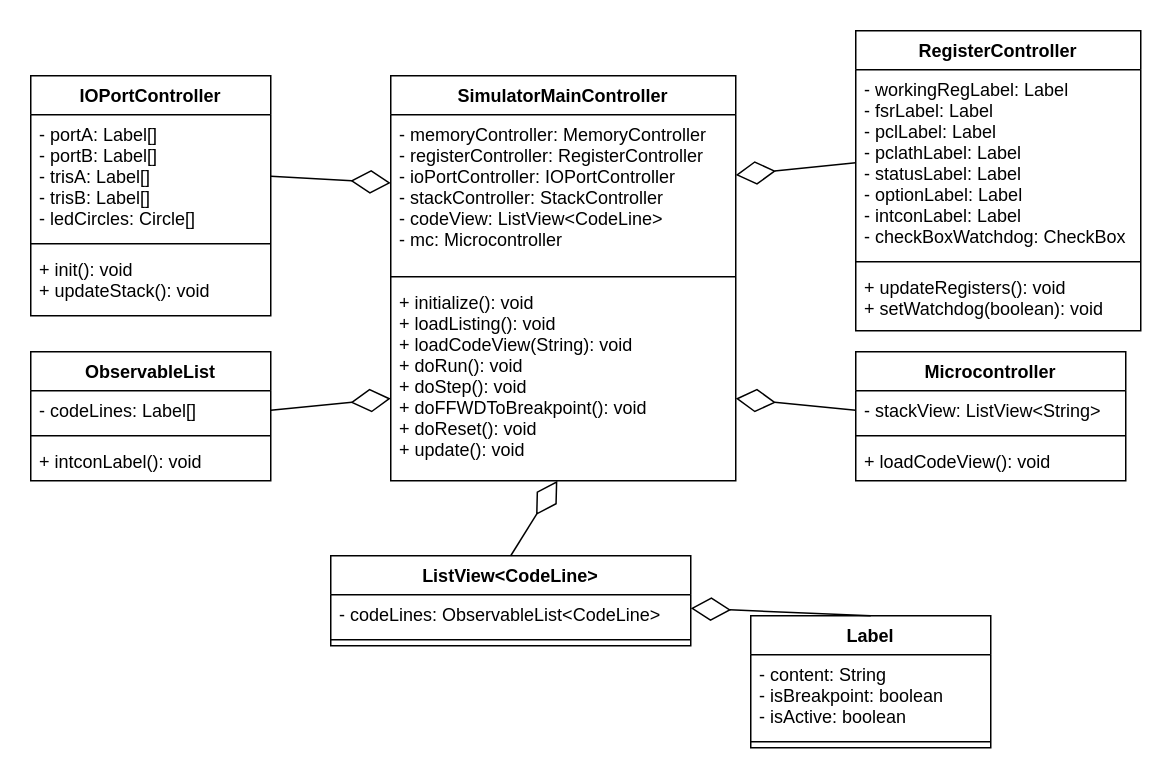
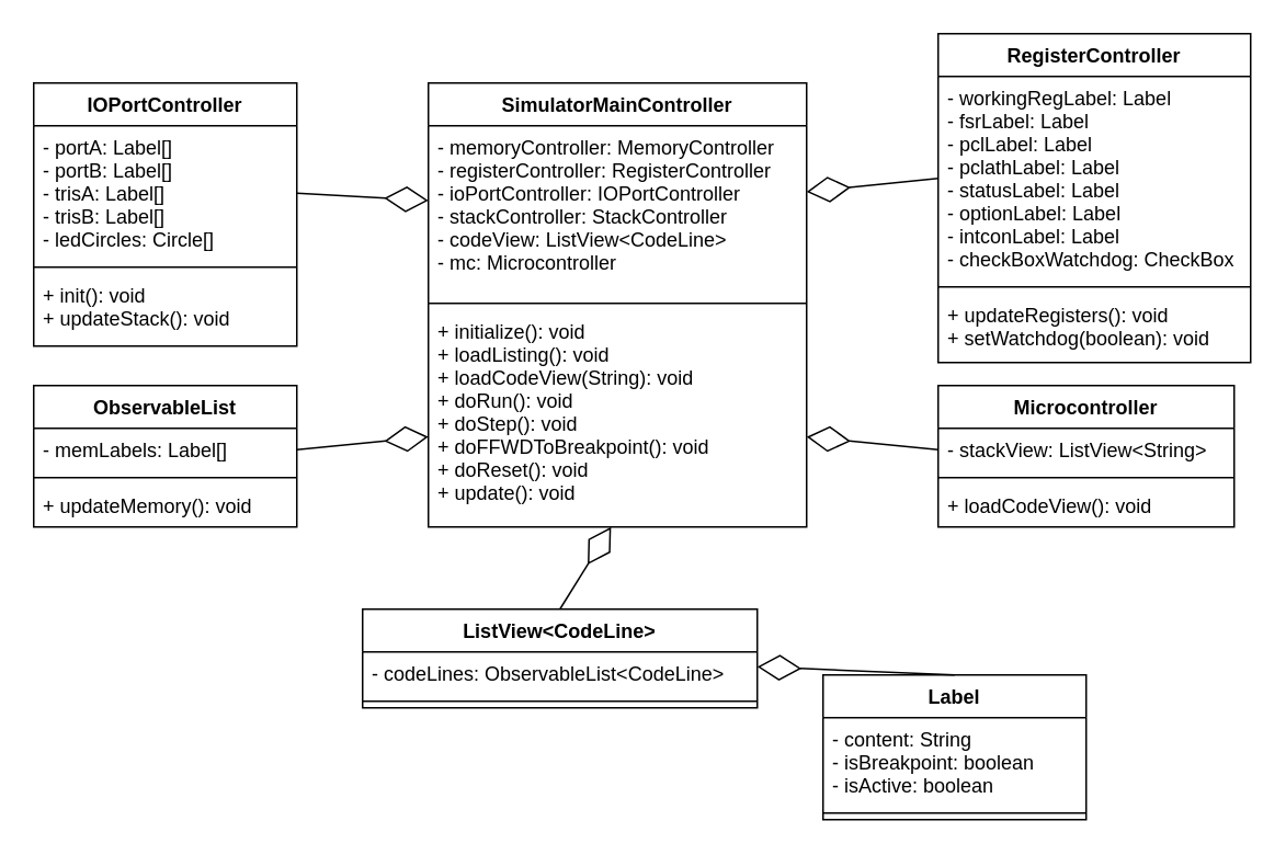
  <mxCell id="0" />
  <mxCell id="1" parent="0" />
  <mxCell id="2" value="SimulatorMainController" style="swimlane;fontStyle=1;align=center;verticalAlign=top;childLayout=stackLayout;horizontal=1;startSize=26;horizontalStack=0;resizeParent=1;resizeParentMax=0;resizeLast=0;collapsible=1;marginBottom=0;" parent="1" vertex="1"><mxGeometry x="260" y="50" width="230" height="270" as="geometry" /></mxCell>
  <mxCell id="3" value="- memoryController: MemoryController&#10;- registerController: RegisterController&#10;- ioPortController: IOPortController&#10;- stackController: StackController&#10;- codeView: ListView&lt;CodeLine&gt;&#10;- mc: Microcontroller" style="text;strokeColor=none;fillColor=none;align=left;verticalAlign=top;spacingLeft=4;spacingRight=4;overflow=hidden;rotatable=0;points=[[0,0.5],[1,0.5]];portConstraint=eastwest;" parent="2" vertex="1"><mxGeometry y="26" width="230" height="104" as="geometry" /></mxCell>
  <mxCell id="4" value="" style="line;strokeWidth=1;fillColor=none;align=left;verticalAlign=middle;spacingTop=-1;spacingLeft=3;spacingRight=3;rotatable=0;labelPosition=right;points=[];portConstraint=eastwest;" parent="2" vertex="1"><mxGeometry y="130" width="230" height="8" as="geometry" /></mxCell>
  <mxCell id="5" value="+ initialize(): void&#10;+ loadListing(): void&#10;+ loadCodeView(String): void&#10;+ doRun(): void&#10;+ doStep(): void&#10;+ doFFWDToBreakpoint(): void&#10;+ doReset(): void&#10;+ update(): void&#10;&#10;" style="text;strokeColor=none;fillColor=none;align=left;verticalAlign=top;spacingLeft=4;spacingRight=4;overflow=hidden;rotatable=0;points=[[0,0.5],[1,0.5]];portConstraint=eastwest;" parent="2" vertex="1"><mxGeometry y="138" width="230" height="132" as="geometry" /></mxCell>
  <mxCell id="6" value="IOPortController" style="swimlane;fontStyle=1;align=center;verticalAlign=top;childLayout=stackLayout;horizontal=1;startSize=26;horizontalStack=0;resizeParent=1;resizeParentMax=0;resizeLast=0;collapsible=1;marginBottom=0;" parent="1" vertex="1"><mxGeometry y="50" width="160" height="160" as="geometry" x="20" /></mxCell>
  <mxCell id="7" value="- portA: Label[]&#10;- portB: Label[]&#10;- trisA: Label[]&#10;- trisB: Label[]&#10;- ledCircles: Circle[]" style="text;strokeColor=none;fillColor=none;align=left;verticalAlign=top;spacingLeft=4;spacingRight=4;overflow=hidden;rotatable=0;points=[[0,0.5],[1,0.5]];portConstraint=eastwest;" parent="6" vertex="1"><mxGeometry y="26" width="160" height="82" as="geometry" /></mxCell>
  <mxCell id="8" value="" style="line;strokeWidth=1;fillColor=none;align=left;verticalAlign=middle;spacingTop=-1;spacingLeft=3;spacingRight=3;rotatable=0;labelPosition=right;points=[];portConstraint=eastwest;" parent="6" vertex="1"><mxGeometry y="108" width="160" height="8" as="geometry" /></mxCell>
  <mxCell id="9" value="+ init(): void&#10;+ updateStack(): void" style="text;strokeColor=none;fillColor=none;align=left;verticalAlign=top;spacingLeft=4;spacingRight=4;overflow=hidden;rotatable=0;points=[[0,0.5],[1,0.5]];portConstraint=eastwest;" parent="6" vertex="1"><mxGeometry y="116" width="160" height="44" as="geometry" /></mxCell>
  <mxCell id="10" value="ObservableList" style="swimlane;fontStyle=1;align=center;verticalAlign=top;childLayout=stackLayout;horizontal=1;startSize=26;horizontalStack=0;resizeParent=1;resizeParentMax=0;resizeLast=0;collapsible=1;marginBottom=0;" parent="1" vertex="1"><mxGeometry y="234" width="160" height="86" as="geometry" x="20" /></mxCell>
- <mxCell id="11" value="- codeLines: Label[]" style="text;strokeColor=none;fillColor=none;align=left;verticalAlign=top;spacingLeft=4;spacingRight=4;overflow=hidden;rotatable=0;points=[[0,0.5],[1,0.5]];portConstraint=eastwest;" parent="10" vertex="1"><mxGeometry y="26" width="160" height="26" as="geometry" /></mxCell>
+ <mxCell id="11" value="- memLabels: Label[]" style="text;strokeColor=none;fillColor=none;align=left;verticalAlign=top;spacingLeft=4;spacingRight=4;overflow=hidden;rotatable=0;points=[[0,0.5],[1,0.5]];portConstraint=eastwest;" parent="10" vertex="1"><mxGeometry y="26" width="160" height="26" as="geometry" /></mxCell>
  <mxCell id="12" value="" style="line;strokeWidth=1;fillColor=none;align=left;verticalAlign=middle;spacingTop=-1;spacingLeft=3;spacingRight=3;rotatable=0;labelPosition=right;points=[];portConstraint=eastwest;" parent="10" vertex="1"><mxGeometry y="52" width="160" height="8" as="geometry" /></mxCell>
- <mxCell id="13" value="+ intconLabel(): void" style="text;strokeColor=none;fillColor=none;align=left;verticalAlign=top;spacingLeft=4;spacingRight=4;overflow=hidden;rotatable=0;points=[[0,0.5],[1,0.5]];portConstraint=eastwest;" parent="10" vertex="1"><mxGeometry y="60" width="160" height="26" as="geometry" /></mxCell>
+ <mxCell id="13" value="+ updateMemory(): void" style="text;strokeColor=none;fillColor=none;align=left;verticalAlign=top;spacingLeft=4;spacingRight=4;overflow=hidden;rotatable=0;points=[[0,0.5],[1,0.5]];portConstraint=eastwest;" parent="10" vertex="1"><mxGeometry y="60" width="160" height="26" as="geometry" /></mxCell>
  <mxCell id="14" value="RegisterController" style="swimlane;fontStyle=1;align=center;verticalAlign=top;childLayout=stackLayout;horizontal=1;startSize=26;horizontalStack=0;resizeParent=1;resizeParentMax=0;resizeLast=0;collapsible=1;marginBottom=0;" parent="1" vertex="1"><mxGeometry x="570" y="20" width="190" height="200" as="geometry" /></mxCell>
  <mxCell id="15" value="- workingRegLabel: Label&#10;- fsrLabel: Label&#10;- pclLabel: Label&#10;- pclathLabel: Label&#10;- statusLabel: Label&#10;- optionLabel: Label&#10;- intconLabel: Label&#10;- checkBoxWatchdog: CheckBox" style="text;strokeColor=none;fillColor=none;align=left;verticalAlign=top;spacingLeft=4;spacingRight=4;overflow=hidden;rotatable=0;points=[[0,0.5],[1,0.5]];portConstraint=eastwest;" parent="14" vertex="1"><mxGeometry y="26" width="190" height="124" as="geometry" /></mxCell>
  <mxCell id="16" value="" style="line;strokeWidth=1;fillColor=none;align=left;verticalAlign=middle;spacingTop=-1;spacingLeft=3;spacingRight=3;rotatable=0;labelPosition=right;points=[];portConstraint=eastwest;" parent="14" vertex="1"><mxGeometry y="150" width="190" height="8" as="geometry" /></mxCell>
  <mxCell id="17" value="+ updateRegisters(): void&#10;+ setWatchdog(boolean): void" style="text;strokeColor=none;fillColor=none;align=left;verticalAlign=top;spacingLeft=4;spacingRight=4;overflow=hidden;rotatable=0;points=[[0,0.5],[1,0.5]];portConstraint=eastwest;" parent="14" vertex="1"><mxGeometry y="158" width="190" height="42" as="geometry" /></mxCell>
  <mxCell id="18" value="Microcontroller" style="swimlane;fontStyle=1;align=center;verticalAlign=top;childLayout=stackLayout;horizontal=1;startSize=26;horizontalStack=0;resizeParent=1;resizeParentMax=0;resizeLast=0;collapsible=1;marginBottom=0;" parent="1" vertex="1"><mxGeometry x="570" y="234" width="180" height="86" as="geometry" /></mxCell>
  <mxCell id="19" value="- stackView: ListView&lt;String&gt;" style="text;strokeColor=none;fillColor=none;align=left;verticalAlign=top;spacingLeft=4;spacingRight=4;overflow=hidden;rotatable=0;points=[[0,0.5],[1,0.5]];portConstraint=eastwest;" parent="18" vertex="1"><mxGeometry y="26" width="180" height="26" as="geometry" /></mxCell>
  <mxCell id="20" value="" style="line;strokeWidth=1;fillColor=none;align=left;verticalAlign=middle;spacingTop=-1;spacingLeft=3;spacingRight=3;rotatable=0;labelPosition=right;points=[];portConstraint=eastwest;" parent="18" vertex="1"><mxGeometry y="52" width="180" height="8" as="geometry" /></mxCell>
  <mxCell id="21" value="+ loadCodeView(): void" style="text;strokeColor=none;fillColor=none;align=left;verticalAlign=top;spacingLeft=4;spacingRight=4;overflow=hidden;rotatable=0;points=[[0,0.5],[1,0.5]];portConstraint=eastwest;" parent="18" vertex="1"><mxGeometry y="60" width="180" height="26" as="geometry" /></mxCell>
  <mxCell id="22" value="" style="endArrow=diamondThin;endFill=0;endSize=24;html=1;exitX=0;exitY=0.5;exitDx=0;exitDy=0;" parent="1" source="15" target="3" edge="1"><mxGeometry width="160" relative="1" as="geometry"><mxPoint x="350" y="270" as="sourcePoint" /><mxPoint x="530" y="110" as="targetPoint" /></mxGeometry></mxCell>
  <mxCell id="23" value="" style="endArrow=diamondThin;endFill=0;endSize=24;html=1;exitX=0;exitY=0.5;exitDx=0;exitDy=0;" parent="1" source="19" target="5" edge="1"><mxGeometry width="160" relative="1" as="geometry"><mxPoint x="580" y="118" as="sourcePoint" /><mxPoint x="500" y="126.205" as="targetPoint" /></mxGeometry></mxCell>
  <mxCell id="24" value="" style="endArrow=diamondThin;endFill=0;endSize=24;html=1;exitX=1;exitY=0.5;exitDx=0;exitDy=0;" parent="1" source="11" target="5" edge="1"><mxGeometry width="160" relative="1" as="geometry"><mxPoint x="580" y="283" as="sourcePoint" /><mxPoint x="240" y="360" as="targetPoint" /></mxGeometry></mxCell>
  <mxCell id="25" value="" style="endArrow=diamondThin;endFill=0;endSize=24;html=1;exitX=1;exitY=0.5;exitDx=0;exitDy=0;" parent="1" source="7" target="3" edge="1"><mxGeometry width="160" relative="1" as="geometry"><mxPoint x="190" y="283" as="sourcePoint" /><mxPoint x="270" y="275.205" as="targetPoint" /></mxGeometry></mxCell>
  <mxCell id="26" value="ListView&lt;CodeLine&gt;" style="swimlane;fontStyle=1;align=center;verticalAlign=top;childLayout=stackLayout;horizontal=1;startSize=26;horizontalStack=0;resizeParent=1;resizeParentMax=0;resizeLast=0;collapsible=1;marginBottom=0;" vertex="1" parent="1"><mxGeometry x="220" y="370" width="240" height="60" as="geometry" /></mxCell>
  <mxCell id="27" value="- codeLines: ObservableList&lt;CodeLine&gt;" style="text;strokeColor=none;fillColor=none;align=left;verticalAlign=top;spacingLeft=4;spacingRight=4;overflow=hidden;rotatable=0;points=[[0,0.5],[1,0.5]];portConstraint=eastwest;" vertex="1" parent="26"><mxGeometry y="26" width="240" height="26" as="geometry" /></mxCell>
  <mxCell id="28" value="" style="line;strokeWidth=1;fillColor=none;align=left;verticalAlign=middle;spacingTop=-1;spacingLeft=3;spacingRight=3;rotatable=0;labelPosition=right;points=[];portConstraint=eastwest;" vertex="1" parent="26"><mxGeometry y="52" width="240" height="8" as="geometry" /></mxCell>
  <mxCell id="29" value="Label" style="swimlane;fontStyle=1;align=center;verticalAlign=top;childLayout=stackLayout;horizontal=1;startSize=26;horizontalStack=0;resizeParent=1;resizeParentMax=0;resizeLast=0;collapsible=1;marginBottom=0;" vertex="1" parent="1"><mxGeometry x="500" y="410" width="160" height="88" as="geometry" /></mxCell>
  <mxCell id="30" value="- content: String&#10;- isBreakpoint: boolean&#10;- isActive: boolean" style="text;strokeColor=none;fillColor=none;align=left;verticalAlign=top;spacingLeft=4;spacingRight=4;overflow=hidden;rotatable=0;points=[[0,0.5],[1,0.5]];portConstraint=eastwest;" vertex="1" parent="29"><mxGeometry y="26" width="160" height="54" as="geometry" /></mxCell>
  <mxCell id="31" value="" style="line;strokeWidth=1;fillColor=none;align=left;verticalAlign=middle;spacingTop=-1;spacingLeft=3;spacingRight=3;rotatable=0;labelPosition=right;points=[];portConstraint=eastwest;" vertex="1" parent="29"><mxGeometry y="80" width="160" height="8" as="geometry" /></mxCell>
  <mxCell id="32" value="" style="endArrow=diamondThin;endFill=0;endSize=24;html=1;exitX=0.5;exitY=0;exitDx=0;exitDy=0;" edge="1" parent="1" source="29" target="26"><mxGeometry width="160" relative="1" as="geometry"><mxPoint x="350" y="670" as="sourcePoint" /><mxPoint x="500" y="390" as="targetPoint" /></mxGeometry></mxCell>
  <mxCell id="33" value="" style="endArrow=diamondThin;endFill=0;endSize=24;html=1;entryX=0.483;entryY=1;entryDx=0;entryDy=0;exitX=0.5;exitY=0;exitDx=0;exitDy=0;entryPerimeter=0;" edge="1" parent="1" source="26" target="5"><mxGeometry width="160" relative="1" as="geometry"><mxPoint x="385" y="490" as="sourcePoint" /><mxPoint x="385" y="445" as="targetPoint" /></mxGeometry></mxCell>
